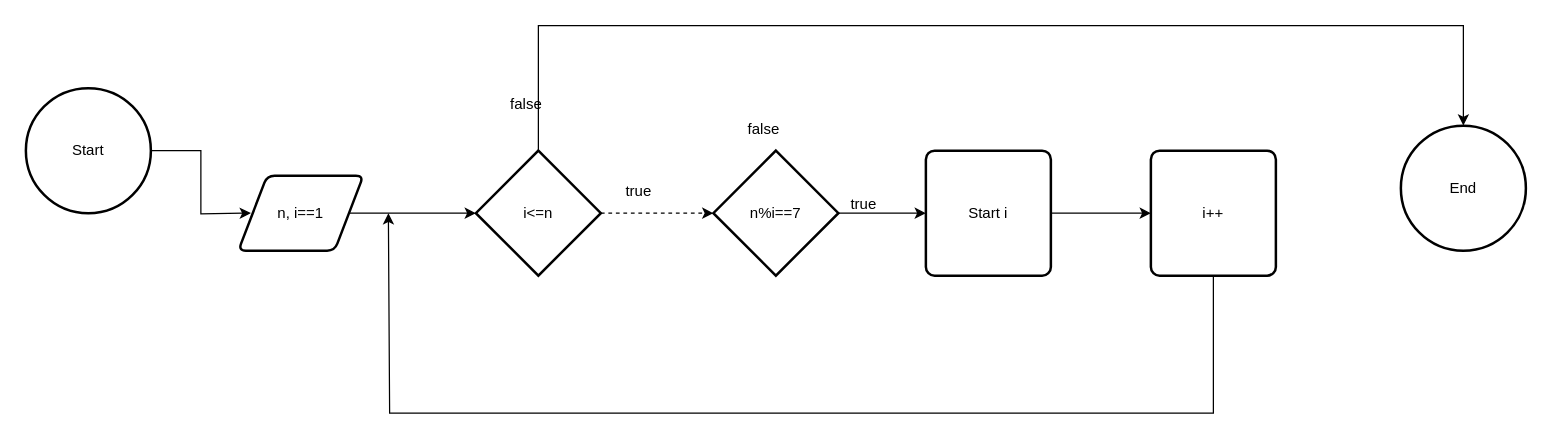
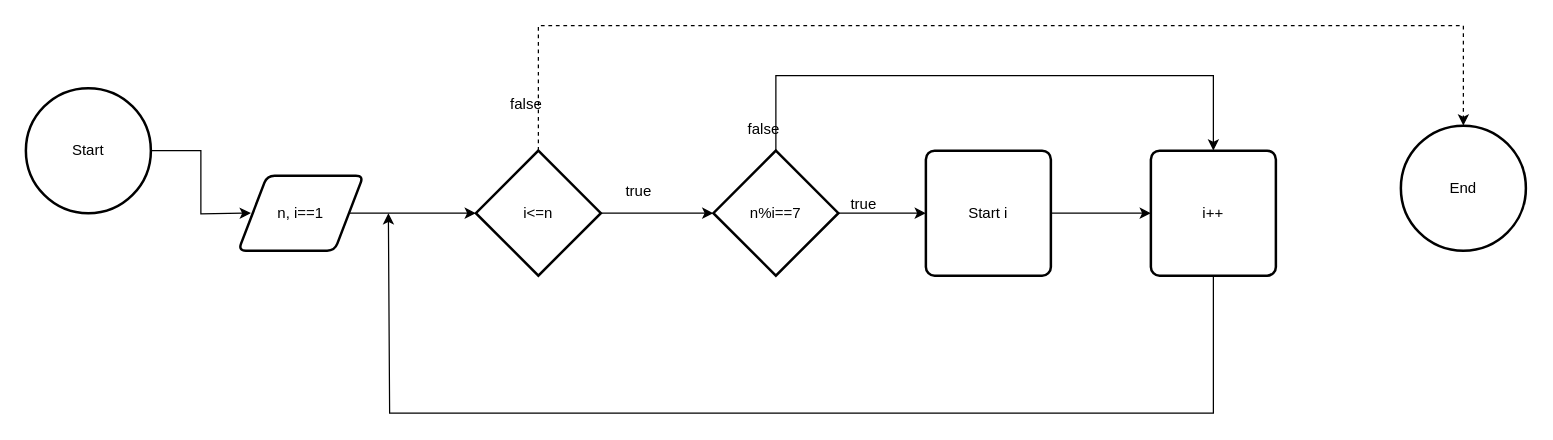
  <mxCell id="0" />
  <mxCell id="1" parent="0" />
  <mxCell id="2" style="edgeStyle=orthogonalEdgeStyle;rounded=0;orthogonalLoop=1;jettySize=auto;html=1;" edge="1" parent="1" source="3"><mxGeometry relative="1" as="geometry"><mxPoint x="200" y="170" as="targetPoint" /></mxGeometry></mxCell>
  <mxCell id="3" value="Start" style="strokeWidth=2;html=1;shape=mxgraph.flowchart.start_2;whiteSpace=wrap;" vertex="1" parent="1"><mxGeometry x="20" y="70" width="100" height="100" as="geometry" /></mxCell>
  <mxCell id="4" style="edgeStyle=orthogonalEdgeStyle;rounded=0;orthogonalLoop=1;jettySize=auto;html=1;" edge="1" parent="1" source="5" target="11"><mxGeometry relative="1" as="geometry"><mxPoint x="360" y="170" as="targetPoint" /></mxGeometry></mxCell>
  <mxCell id="5" value="n, i==1" style="shape=parallelogram;html=1;strokeWidth=2;perimeter=parallelogramPerimeter;whiteSpace=wrap;rounded=1;arcSize=12;size=0.23;" vertex="1" parent="1"><mxGeometry x="190" y="140" width="100" height="60" as="geometry" /></mxCell>
  <mxCell id="6" style="edgeStyle=orthogonalEdgeStyle;rounded=0;orthogonalLoop=1;jettySize=auto;html=1;" edge="1" parent="1" source="8"><mxGeometry relative="1" as="geometry"><mxPoint x="740" y="170" as="targetPoint" /></mxGeometry></mxCell>
+ <mxCell id="7" style="edgeStyle=orthogonalEdgeStyle;rounded=0;orthogonalLoop=1;jettySize=auto;html=1;entryX=0.5;entryY=0;entryDx=0;entryDy=0;" edge="1" parent="1" source="8" target="17"><mxGeometry relative="1" as="geometry"><mxPoint x="970" y="60" as="targetPoint" /><Array as="points"><mxPoint x="620" y="60" /><mxPoint x="970" y="60" /></Array></mxGeometry></mxCell>
  <mxCell id="8" value="n%i==7" style="strokeWidth=2;html=1;shape=mxgraph.flowchart.decision;whiteSpace=wrap;" vertex="1" parent="1"><mxGeometry x="570" y="120" width="100" height="100" as="geometry" /></mxCell>
- <mxCell id="9" style="edgeStyle=orthogonalEdgeStyle;rounded=0;orthogonalLoop=1;jettySize=auto;html=1;entryX=0;entryY=0.5;entryDx=0;entryDy=0;entryPerimeter=0;dashed=1;" edge="1" parent="1" source="11" target="8"><mxGeometry relative="1" as="geometry"><mxPoint x="540" y="170" as="targetPoint" /></mxGeometry></mxCell>
- <mxCell id="10" style="edgeStyle=orthogonalEdgeStyle;rounded=0;orthogonalLoop=1;jettySize=auto;html=1;entryX=0.5;entryY=0;entryDx=0;entryDy=0;entryPerimeter=0;" edge="1" parent="1" source="11" target="19"><mxGeometry relative="1" as="geometry"><mxPoint x="1180" y="20" as="targetPoint" /><Array as="points"><mxPoint x="430" y="20" /><mxPoint x="1170" y="20" /></Array></mxGeometry></mxCell>
+ <mxCell id="9" style="edgeStyle=orthogonalEdgeStyle;rounded=0;orthogonalLoop=1;jettySize=auto;html=1;entryX=0;entryY=0.5;entryDx=0;entryDy=0;entryPerimeter=0;" edge="1" parent="1" source="11" target="8"><mxGeometry relative="1" as="geometry"><mxPoint x="540" y="170" as="targetPoint" /></mxGeometry></mxCell>
+ <mxCell id="10" style="edgeStyle=orthogonalEdgeStyle;rounded=0;orthogonalLoop=1;jettySize=auto;html=1;entryX=0.5;entryY=0;entryDx=0;entryDy=0;entryPerimeter=0;dashed=1;" edge="1" parent="1" source="11" target="19"><mxGeometry relative="1" as="geometry"><mxPoint x="1180" y="20" as="targetPoint" /><Array as="points"><mxPoint x="430" y="20" /><mxPoint x="1170" y="20" /></Array></mxGeometry></mxCell>
  <mxCell id="11" value="i&amp;lt;=n" style="strokeWidth=2;html=1;shape=mxgraph.flowchart.decision;whiteSpace=wrap;" vertex="1" parent="1"><mxGeometry x="380" y="120" width="100" height="100" as="geometry" /></mxCell>
  <mxCell id="12" value="true" style="text;html=1;align=center;verticalAlign=middle;resizable=0;points=[];autosize=1;strokeColor=none;fillColor=none;" vertex="1" parent="1"><mxGeometry x="490" y="138" width="40" height="30" as="geometry" /></mxCell>
  <mxCell id="13" value="true" style="text;html=1;align=center;verticalAlign=middle;resizable=0;points=[];autosize=1;strokeColor=none;fillColor=none;" vertex="1" parent="1"><mxGeometry x="670" y="148" width="40" height="30" as="geometry" /></mxCell>
  <mxCell id="14" style="edgeStyle=orthogonalEdgeStyle;rounded=0;orthogonalLoop=1;jettySize=auto;html=1;" edge="1" parent="1" source="15"><mxGeometry relative="1" as="geometry"><mxPoint x="920" y="170" as="targetPoint" /></mxGeometry></mxCell>
  <mxCell id="15" value="Start i" style="rounded=1;whiteSpace=wrap;html=1;absoluteArcSize=1;arcSize=14;strokeWidth=2;" vertex="1" parent="1"><mxGeometry x="740" y="120" width="100" height="100" as="geometry" /></mxCell>
  <mxCell id="16" style="edgeStyle=orthogonalEdgeStyle;rounded=0;orthogonalLoop=1;jettySize=auto;html=1;exitX=0.5;exitY=1;exitDx=0;exitDy=0;" edge="1" parent="1" source="17"><mxGeometry relative="1" as="geometry"><mxPoint x="310" y="170" as="targetPoint" /><mxPoint x="970" y="300" as="sourcePoint" /><Array as="points"><mxPoint x="970" y="330" /><mxPoint x="311" y="330" /></Array></mxGeometry></mxCell>
  <mxCell id="17" value="i++" style="rounded=1;whiteSpace=wrap;html=1;absoluteArcSize=1;arcSize=14;strokeWidth=2;" vertex="1" parent="1"><mxGeometry x="920" y="120" width="100" height="100" as="geometry" /></mxCell>
  <mxCell id="18" value="false" style="text;html=1;align=center;verticalAlign=middle;resizable=0;points=[];autosize=1;strokeColor=none;fillColor=none;" vertex="1" parent="1"><mxGeometry x="585" y="88" width="50" height="30" as="geometry" /></mxCell>
  <mxCell id="19" value="End" style="strokeWidth=2;html=1;shape=mxgraph.flowchart.start_2;whiteSpace=wrap;" vertex="1" parent="1"><mxGeometry x="1120" y="100" width="100" height="100" as="geometry" /></mxCell>
  <mxCell id="20" value="false" style="text;html=1;align=center;verticalAlign=middle;resizable=0;points=[];autosize=1;strokeColor=none;fillColor=none;" vertex="1" parent="1"><mxGeometry x="395" y="68" width="50" height="30" as="geometry" /></mxCell>
